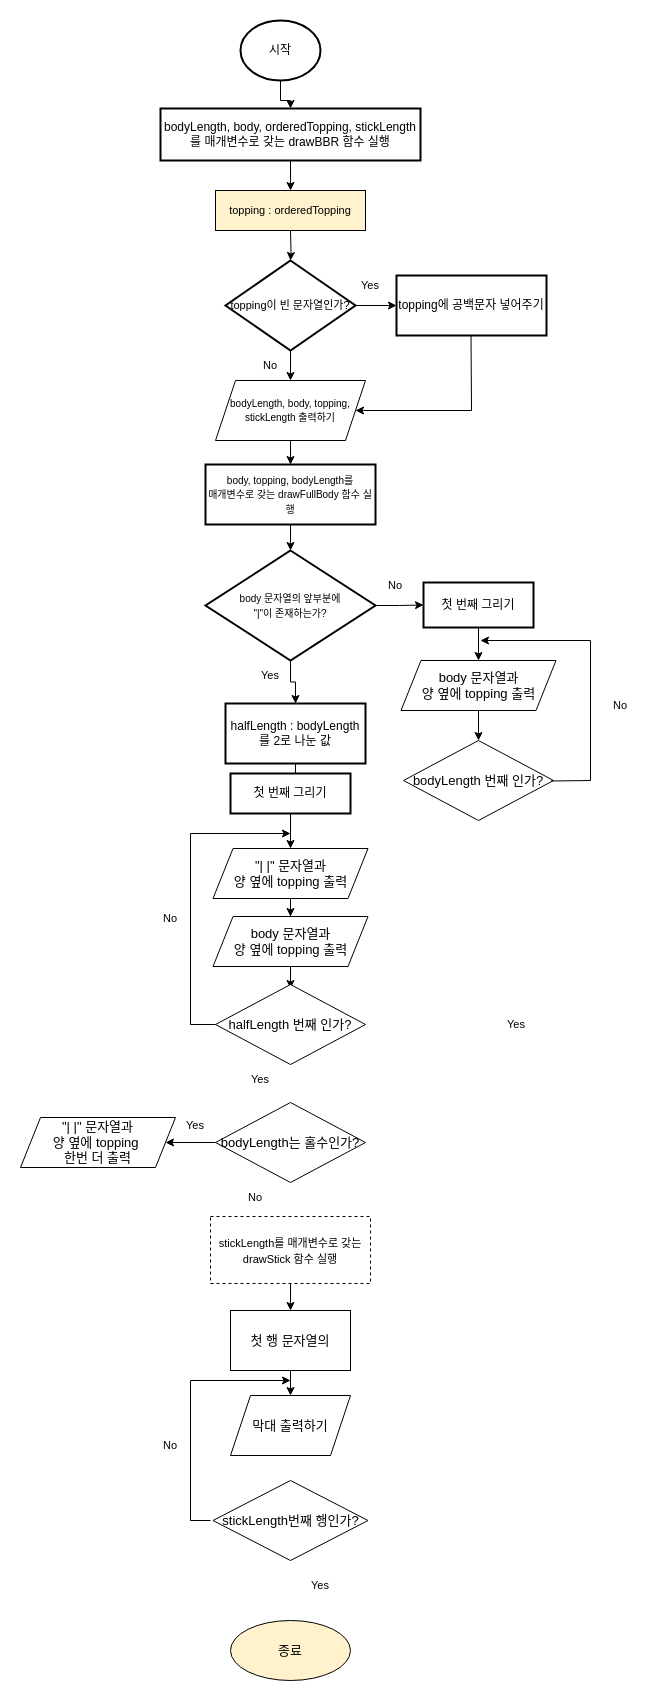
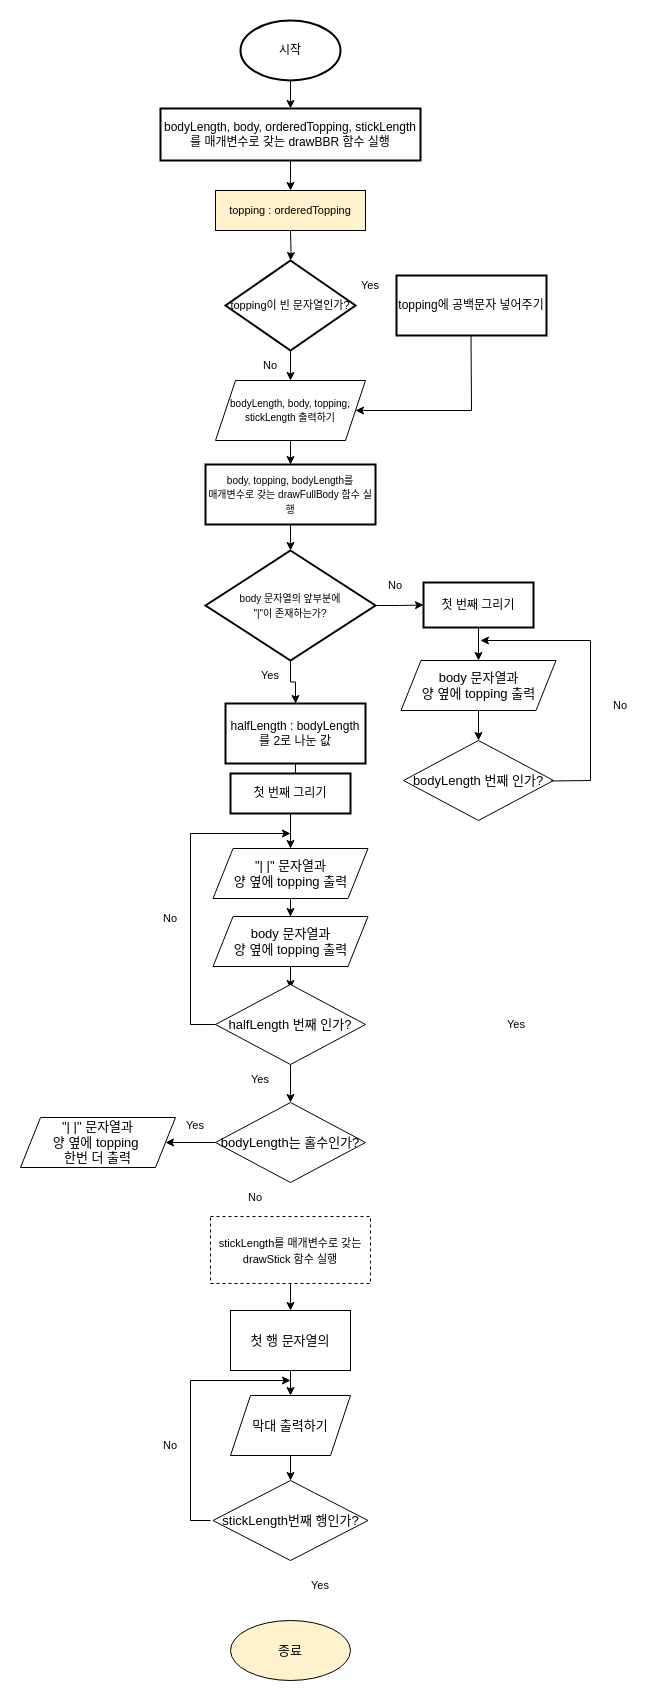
  <mxCell id="0" />
  <mxCell id="1" parent="0" />
  <mxCell id="2" value="" style="edgeStyle=orthogonalEdgeStyle;rounded=0;orthogonalLoop=1;jettySize=auto;html=1;" edge="1" parent="1" source="3" target="5"><mxGeometry relative="1" as="geometry" /></mxCell>
- <mxCell id="3" value="시작" style="strokeWidth=2;html=1;shape=mxgraph.flowchart.start_1;whiteSpace=wrap;" vertex="1" parent="1"><mxGeometry x="240" y="20" width="80" height="60" as="geometry" /></mxCell>
+ <mxCell id="3" value="시작" style="strokeWidth=2;html=1;shape=mxgraph.flowchart.start_1;whiteSpace=wrap;" vertex="1" parent="1"><mxGeometry x="240" y="20" width="100" height="60" as="geometry" /></mxCell>
  <mxCell id="4" value="" style="edgeStyle=orthogonalEdgeStyle;rounded=0;orthogonalLoop=1;jettySize=auto;html=1;" edge="1" parent="1" source="5"><mxGeometry relative="1" as="geometry"><mxPoint x="290" y="190" as="targetPoint" /></mxGeometry></mxCell>
  <mxCell id="5" value="bodyLength, body, orderedTopping, stickLength&lt;br&gt;를 매개변수로 갖는 drawBBR 함수 실행" style="whiteSpace=wrap;html=1;strokeWidth=2;" vertex="1" parent="1"><mxGeometry x="160" y="108" width="260" height="52" as="geometry" /></mxCell>
  <mxCell id="6" value="" style="edgeStyle=orthogonalEdgeStyle;rounded=0;orthogonalLoop=1;jettySize=auto;html=1;fontSize=11;" edge="1" parent="1" target="8"><mxGeometry relative="1" as="geometry"><mxPoint x="290" y="230" as="sourcePoint" /></mxGeometry></mxCell>
- <mxCell id="7" value="" style="edgeStyle=orthogonalEdgeStyle;rounded=0;orthogonalLoop=1;jettySize=auto;html=1;fontSize=11;" edge="1" parent="1" source="8" target="12"><mxGeometry relative="1" as="geometry" /></mxCell>
  <mxCell id="8" value="&lt;span style=&quot;font-size: 11px&quot;&gt;topping이 빈 문자열인가?&lt;/span&gt;" style="rhombus;whiteSpace=wrap;html=1;strokeWidth=2;" vertex="1" parent="1"><mxGeometry x="225" y="260" width="130" height="90" as="geometry" /></mxCell>
  <mxCell id="9" value="" style="edgeStyle=orthogonalEdgeStyle;rounded=0;orthogonalLoop=1;jettySize=auto;html=1;fontSize=10;" edge="1" parent="1" source="10" target="20"><mxGeometry relative="1" as="geometry" /></mxCell>
  <mxCell id="10" value="&lt;font size=&quot;1&quot;&gt;body, topping, bodyLength를&lt;br&gt;매개변수로 갖는 drawFullBody 함수 실행&lt;br&gt;&lt;/font&gt;" style="whiteSpace=wrap;html=1;strokeWidth=2;" vertex="1" parent="1"><mxGeometry x="205" y="464" width="170" height="60" as="geometry" /></mxCell>
  <mxCell id="11" value="No" style="text;html=1;strokeColor=none;fillColor=none;align=center;verticalAlign=middle;whiteSpace=wrap;rounded=0;fontSize=11;" vertex="1" parent="1"><mxGeometry x="240" y="350" width="60" height="30" as="geometry" /></mxCell>
  <mxCell id="12" value="topping에 공백문자 넣어주기" style="whiteSpace=wrap;html=1;strokeWidth=2;" vertex="1" parent="1"><mxGeometry x="396" y="275" width="150" height="60" as="geometry" /></mxCell>
  <mxCell id="13" value="Yes" style="text;html=1;strokeColor=none;fillColor=none;align=center;verticalAlign=middle;whiteSpace=wrap;rounded=0;fontSize=11;" vertex="1" parent="1"><mxGeometry x="340" y="270" width="60" height="30" as="geometry" /></mxCell>
  <mxCell id="14" value="" style="endArrow=classic;html=1;rounded=0;fontSize=11;entryX=1;entryY=0.5;entryDx=0;entryDy=0;" edge="1" parent="1" target="17"><mxGeometry width="50" height="50" relative="1" as="geometry"><mxPoint x="470.5" y="335" as="sourcePoint" /><mxPoint x="380" y="380" as="targetPoint" /><Array as="points"><mxPoint x="471" y="410" /></Array></mxGeometry></mxCell>
  <mxCell id="15" value="&lt;span&gt;topping : orderedTopping&lt;/span&gt;" style="rounded=0;whiteSpace=wrap;html=1;fontSize=11;fillColor=#fff2cc;" vertex="1" parent="1"><mxGeometry x="215" y="190" width="150" height="40" as="geometry" /></mxCell>
  <mxCell id="16" value="" style="edgeStyle=orthogonalEdgeStyle;rounded=0;orthogonalLoop=1;jettySize=auto;html=1;fontSize=10;" edge="1" parent="1" source="17" target="10"><mxGeometry relative="1" as="geometry" /></mxCell>
  <mxCell id="17" value="&lt;font style=&quot;font-size: 10px&quot;&gt;bodyLength, body, topping, stickLength 출력하기&lt;/font&gt;" style="shape=parallelogram;perimeter=parallelogramPerimeter;whiteSpace=wrap;html=1;fixedSize=1;fontSize=11;" vertex="1" parent="1"><mxGeometry x="215" y="380" width="150" height="60" as="geometry" /></mxCell>
  <mxCell id="18" value="" style="edgeStyle=orthogonalEdgeStyle;rounded=0;orthogonalLoop=1;jettySize=auto;html=1;fontSize=13;" edge="1" parent="1" source="20" target="22"><mxGeometry relative="1" as="geometry" /></mxCell>
  <mxCell id="19" value="" style="edgeStyle=orthogonalEdgeStyle;rounded=0;orthogonalLoop=1;jettySize=auto;html=1;fontSize=13;" edge="1" parent="1" source="20" target="40"><mxGeometry relative="1" as="geometry" /></mxCell>
  <mxCell id="20" value="&lt;font size=&quot;1&quot;&gt;body 문자열의 앞부분에 &lt;br&gt;&quot;|&quot;이 존재하는가?&lt;/font&gt;" style="rhombus;whiteSpace=wrap;html=1;strokeWidth=2;" vertex="1" parent="1"><mxGeometry x="205" y="550" width="170" height="110" as="geometry" /></mxCell>
  <mxCell id="21" value="" style="edgeStyle=orthogonalEdgeStyle;rounded=0;orthogonalLoop=1;jettySize=auto;html=1;fontSize=13;" edge="1" parent="1" source="22" target="24"><mxGeometry relative="1" as="geometry" /></mxCell>
  <mxCell id="22" value="halfLength : bodyLength를 2로 나눈 값" style="whiteSpace=wrap;html=1;strokeWidth=2;" vertex="1" parent="1"><mxGeometry x="225" y="703" width="140" height="60" as="geometry" /></mxCell>
  <mxCell id="23" value="" style="edgeStyle=orthogonalEdgeStyle;rounded=0;orthogonalLoop=1;jettySize=auto;html=1;fontSize=13;entryX=0.5;entryY=0;entryDx=0;entryDy=0;" edge="1" parent="1" source="24" target="26"><mxGeometry relative="1" as="geometry"><mxPoint x="290" y="835" as="targetPoint" /></mxGeometry></mxCell>
  <mxCell id="24" value="첫 번째 그리기" style="whiteSpace=wrap;html=1;strokeWidth=2;" vertex="1" parent="1"><mxGeometry x="230" y="773" width="120" height="40" as="geometry" /></mxCell>
  <mxCell id="25" value="" style="edgeStyle=orthogonalEdgeStyle;rounded=0;orthogonalLoop=1;jettySize=auto;html=1;fontSize=13;" edge="1" parent="1" source="26" target="28"><mxGeometry relative="1" as="geometry" /></mxCell>
  <mxCell id="26" value="&quot;| |&quot; 문자열과 &lt;br&gt;양 옆에 topping 출력" style="shape=parallelogram;perimeter=parallelogramPerimeter;whiteSpace=wrap;html=1;fixedSize=1;fontSize=13;" vertex="1" parent="1"><mxGeometry x="212.5" y="848" width="155" height="50" as="geometry" /></mxCell>
  <mxCell id="27" value="" style="edgeStyle=orthogonalEdgeStyle;rounded=0;orthogonalLoop=1;jettySize=auto;html=1;fontSize=13;" edge="1" parent="1" source="28"><mxGeometry relative="1" as="geometry"><mxPoint x="290" y="988" as="targetPoint" /></mxGeometry></mxCell>
  <mxCell id="28" value="body 문자열과 &lt;br&gt;양 옆에 topping 출력" style="shape=parallelogram;perimeter=parallelogramPerimeter;whiteSpace=wrap;html=1;fixedSize=1;fontSize=13;" vertex="1" parent="1"><mxGeometry x="212.5" y="916" width="155" height="50" as="geometry" /></mxCell>
+ <mxCell id="29" value="" style="edgeStyle=orthogonalEdgeStyle;rounded=0;orthogonalLoop=1;jettySize=auto;html=1;fontSize=13;" edge="1" parent="1" source="30" target="34"><mxGeometry relative="1" as="geometry" /></mxCell>
  <mxCell id="30" value="halfLength 번째 인가?" style="rhombus;whiteSpace=wrap;html=1;fontSize=13;" vertex="1" parent="1"><mxGeometry x="215" y="984" width="150" height="80" as="geometry" /></mxCell>
  <mxCell id="31" value="" style="endArrow=classic;html=1;rounded=0;fontSize=13;exitX=0;exitY=0.5;exitDx=0;exitDy=0;" edge="1" parent="1" source="30"><mxGeometry width="50" height="50" relative="1" as="geometry"><mxPoint x="130" y="984" as="sourcePoint" /><mxPoint x="290" y="833" as="targetPoint" /><Array as="points"><mxPoint x="190" y="1024" /><mxPoint x="190" y="833" /></Array></mxGeometry></mxCell>
  <mxCell id="32" value="No" style="text;html=1;strokeColor=none;fillColor=none;align=center;verticalAlign=middle;whiteSpace=wrap;rounded=0;fontSize=11;" vertex="1" parent="1"><mxGeometry x="140" y="903" width="60" height="30" as="geometry" /></mxCell>
  <mxCell id="33" value="" style="edgeStyle=orthogonalEdgeStyle;rounded=0;orthogonalLoop=1;jettySize=auto;html=1;fontSize=13;" edge="1" parent="1" source="34" target="47"><mxGeometry relative="1" as="geometry" /></mxCell>
  <mxCell id="34" value="bodyLength는 홀수인가?" style="rhombus;whiteSpace=wrap;html=1;fontSize=13;" vertex="1" parent="1"><mxGeometry x="215" y="1102" width="150" height="80" as="geometry" /></mxCell>
  <mxCell id="35" value="" style="edgeStyle=orthogonalEdgeStyle;rounded=0;orthogonalLoop=1;jettySize=auto;html=1;fontSize=13;" edge="1" parent="1" source="36" target="52"><mxGeometry relative="1" as="geometry" /></mxCell>
  <mxCell id="36" value="&lt;font style=&quot;font-size: 11px&quot;&gt;stickLength를 매개변수로 갖는&lt;br&gt;drawStick 함수 실행&lt;/font&gt;" style="whiteSpace=wrap;html=1;fontSize=13;dashed=1;" vertex="1" parent="1"><mxGeometry x="210" y="1216" width="160" height="67" as="geometry" /></mxCell>
  <mxCell id="37" value="Yes" style="text;html=1;strokeColor=none;fillColor=none;align=center;verticalAlign=middle;whiteSpace=wrap;rounded=0;fontSize=11;" vertex="1" parent="1"><mxGeometry x="230" y="1064" width="60" height="30" as="geometry" /></mxCell>
  <mxCell id="38" value="Yes" style="text;html=1;strokeColor=none;fillColor=none;align=center;verticalAlign=middle;whiteSpace=wrap;rounded=0;fontSize=11;" vertex="1" parent="1"><mxGeometry x="240" y="660" width="60" height="30" as="geometry" /></mxCell>
  <mxCell id="39" value="" style="edgeStyle=orthogonalEdgeStyle;rounded=0;orthogonalLoop=1;jettySize=auto;html=1;fontSize=13;entryX=0.5;entryY=0;entryDx=0;entryDy=0;" edge="1" parent="1" source="40" target="42"><mxGeometry relative="1" as="geometry"><mxPoint x="478" y="650" as="targetPoint" /></mxGeometry></mxCell>
  <mxCell id="40" value="첫 번째 그리기" style="whiteSpace=wrap;html=1;strokeWidth=2;" vertex="1" parent="1"><mxGeometry x="423" y="582" width="110" height="45" as="geometry" /></mxCell>
  <mxCell id="41" value="" style="edgeStyle=orthogonalEdgeStyle;rounded=0;orthogonalLoop=1;jettySize=auto;html=1;fontSize=13;" edge="1" parent="1" source="42" target="44"><mxGeometry relative="1" as="geometry" /></mxCell>
  <mxCell id="42" value="body 문자열과 &lt;br&gt;양 옆에 topping 출력" style="shape=parallelogram;perimeter=parallelogramPerimeter;whiteSpace=wrap;html=1;fixedSize=1;fontSize=13;" vertex="1" parent="1"><mxGeometry x="400.5" y="660" width="155" height="50" as="geometry" /></mxCell>
  <mxCell id="43" value="No" style="text;html=1;strokeColor=none;fillColor=none;align=center;verticalAlign=middle;whiteSpace=wrap;rounded=0;fontSize=11;" vertex="1" parent="1"><mxGeometry x="365" y="570" width="60" height="30" as="geometry" /></mxCell>
  <mxCell id="44" value="bodyLength 번째 인가?" style="rhombus;whiteSpace=wrap;html=1;fontSize=13;" vertex="1" parent="1"><mxGeometry x="403" y="740" width="150" height="80" as="geometry" /></mxCell>
  <mxCell id="45" value="" style="endArrow=classic;html=1;rounded=0;fontSize=13;exitX=0;exitY=0.5;exitDx=0;exitDy=0;" edge="1" parent="1"><mxGeometry width="50" height="50" relative="1" as="geometry"><mxPoint x="550.5" y="780.5" as="sourcePoint" /><mxPoint x="480" y="640" as="targetPoint" /><Array as="points"><mxPoint x="590" y="780" /><mxPoint x="590" y="640" /></Array></mxGeometry></mxCell>
  <mxCell id="46" value="No" style="text;html=1;strokeColor=none;fillColor=none;align=center;verticalAlign=middle;whiteSpace=wrap;rounded=0;fontSize=11;" vertex="1" parent="1"><mxGeometry x="590" y="690" width="60" height="30" as="geometry" /></mxCell>
  <mxCell id="47" value="&quot;| |&quot; 문자열과 &lt;br&gt;양 옆에 topping&amp;nbsp; &lt;br&gt;한번 더 출력" style="shape=parallelogram;perimeter=parallelogramPerimeter;whiteSpace=wrap;html=1;fixedSize=1;fontSize=13;" vertex="1" parent="1"><mxGeometry x="20" y="1117" width="155" height="50" as="geometry" /></mxCell>
  <mxCell id="48" value="Yes" style="text;html=1;strokeColor=none;fillColor=none;align=center;verticalAlign=middle;whiteSpace=wrap;rounded=0;fontSize=11;" vertex="1" parent="1"><mxGeometry x="165" y="1110" width="60" height="30" as="geometry" /></mxCell>
  <mxCell id="49" value="No" style="text;html=1;strokeColor=none;fillColor=none;align=center;verticalAlign=middle;whiteSpace=wrap;rounded=0;fontSize=11;" vertex="1" parent="1"><mxGeometry x="225" y="1182" width="60" height="30" as="geometry" /></mxCell>
  <mxCell id="50" value="Yes" style="text;html=1;strokeColor=none;fillColor=none;align=center;verticalAlign=middle;whiteSpace=wrap;rounded=0;fontSize=11;" vertex="1" parent="1"><mxGeometry x="486" y="1009" width="60" height="30" as="geometry" /></mxCell>
  <mxCell id="51" value="" style="edgeStyle=orthogonalEdgeStyle;rounded=0;orthogonalLoop=1;jettySize=auto;html=1;fontSize=11;" edge="1" parent="1" source="52" target="54"><mxGeometry relative="1" as="geometry" /></mxCell>
  <mxCell id="52" value="첫 행 문자열의" style="whiteSpace=wrap;html=1;fontSize=13;" vertex="1" parent="1"><mxGeometry x="230" y="1310" width="120" height="60" as="geometry" /></mxCell>
+ <mxCell id="53" value="" style="edgeStyle=orthogonalEdgeStyle;rounded=0;orthogonalLoop=1;jettySize=auto;html=1;fontSize=11;" edge="1" parent="1" source="54" target="55"><mxGeometry relative="1" as="geometry" /></mxCell>
  <mxCell id="54" value="막대 출력하기" style="shape=parallelogram;perimeter=parallelogramPerimeter;whiteSpace=wrap;html=1;fixedSize=1;fontSize=13;" vertex="1" parent="1"><mxGeometry x="230" y="1395" width="120" height="60" as="geometry" /></mxCell>
  <mxCell id="55" value="stickLength번째 행인가?" style="rhombus;whiteSpace=wrap;html=1;fontSize=13;" vertex="1" parent="1"><mxGeometry x="212.5" y="1480" width="155" height="80" as="geometry" /></mxCell>
  <mxCell id="56" value="" style="endArrow=classic;html=1;rounded=0;fontSize=11;" edge="1" parent="1"><mxGeometry width="50" height="50" relative="1" as="geometry"><mxPoint x="210" y="1520" as="sourcePoint" /><mxPoint x="290" y="1380" as="targetPoint" /><Array as="points"><mxPoint x="190" y="1520" /><mxPoint x="190" y="1380" /></Array></mxGeometry></mxCell>
  <mxCell id="57" value="No" style="text;html=1;strokeColor=none;fillColor=none;align=center;verticalAlign=middle;whiteSpace=wrap;rounded=0;fontSize=11;" vertex="1" parent="1"><mxGeometry x="140" y="1430" width="60" height="30" as="geometry" /></mxCell>
  <mxCell id="58" value="종료" style="ellipse;whiteSpace=wrap;html=1;fontSize=13;fillColor=#fff2cc;" vertex="1" parent="1"><mxGeometry x="230" y="1620" width="120" height="60" as="geometry" /></mxCell>
  <mxCell id="59" value="Yes" style="text;html=1;strokeColor=none;fillColor=none;align=center;verticalAlign=middle;whiteSpace=wrap;rounded=0;fontSize=11;" vertex="1" parent="1"><mxGeometry x="290" y="1570" width="60" height="30" as="geometry" /></mxCell>
  <mxCell id="60" value="" style="endArrow=classic;html=1;rounded=0;fontSize=11;exitX=0.5;exitY=1;exitDx=0;exitDy=0;entryX=0.5;entryY=0;entryDx=0;entryDy=0;" edge="1" parent="1" source="8" target="17"><mxGeometry width="50" height="50" relative="1" as="geometry"><mxPoint x="210" y="480" as="sourcePoint" /><mxPoint x="120" y="380" as="targetPoint" /><Array as="points" /></mxGeometry></mxCell>
